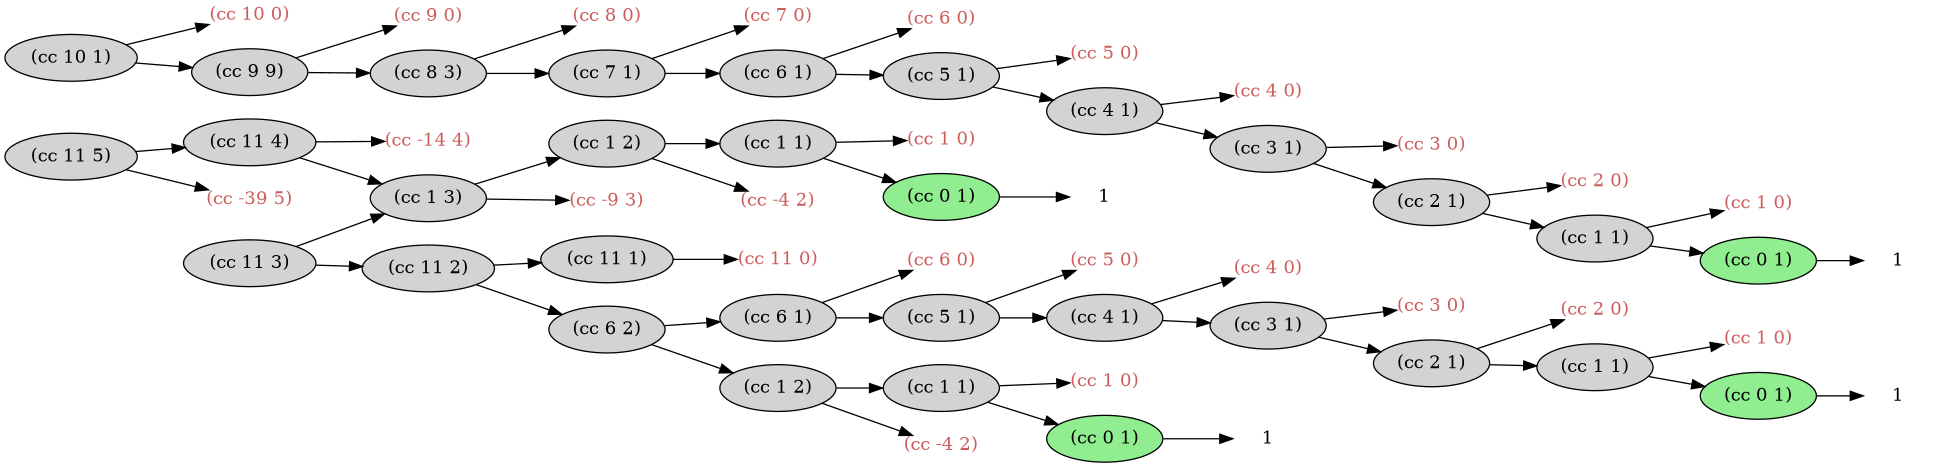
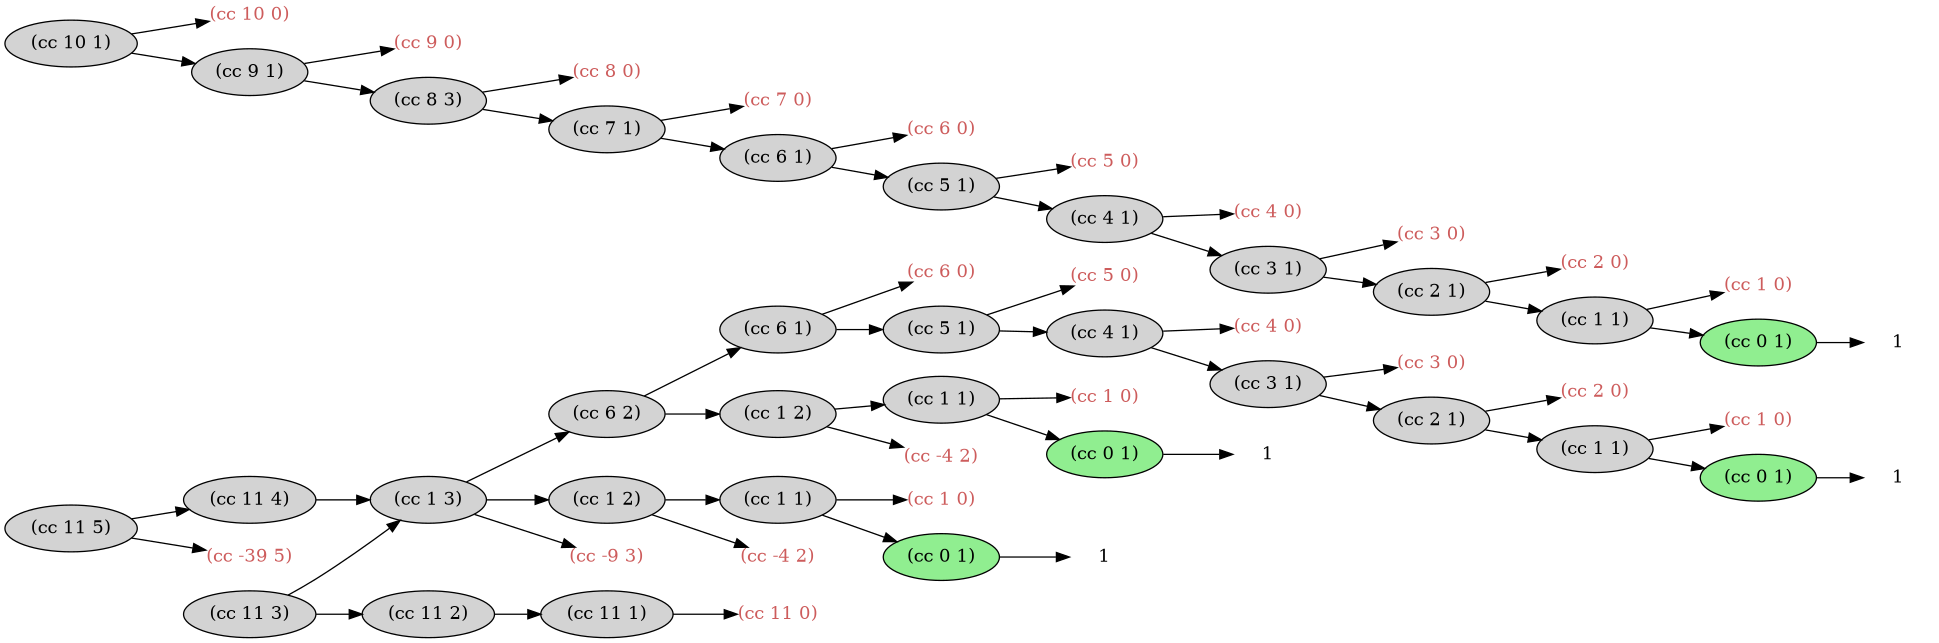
  digraph {
    rankdir=LR
    node [style=filled]
    n1 [label="(cc 11 5)"]
    n2 [label="(cc 11 4)"]
    n3 [fontcolor=indianred label="(cc -39 5)" shape=plain style=solid]
-   n4 [fontcolor=indianred label="(cc -14 4)" shape=plain style=solid]
    n5 [label="(cc 1 3)"]
    n6 [label="(cc 11 3)"]
    n7 [label="(cc 11 2)"]
    n8 [label="(cc 11 1)"]
    n9 [label="(cc 6 2)"]
    n10 [label="(cc 1 2)"]
    n11 [fontcolor=indianred label="(cc -9 3)" shape=plain style=solid]
    n12 [fontcolor=indianred label="(cc 11 0)" shape=plain style=solid]
    n13 [label="(cc 6 1)"]
    n14 [label="(cc 1 2)"]
    n15 [label="(cc 1 1)"]
    n16 [fontcolor=indianred label="(cc -4 2)" shape=plain style=solid]
    n17 [label="(cc 10 1)"]
    n18 [fontcolor=indianred label="(cc 10 0)" shape=plain style=solid]
-   n19 [label="(cc 9 9)"]
+   n19 [label="(cc 9 1)"]
    n20 [fontcolor=indianred label="(cc 6 0)" shape=plain style=solid]
    n21 [label="(cc 5 1)"]
    n22 [label="(cc 1 1)"]
    n23 [fontcolor=indianred label="(cc -4 2)" shape=plain style=solid]
    n24 [fontcolor=indianred label="(cc 9 0)" shape=plain style=solid]
    n25 [label="(cc 8 3)"]
    n26 [fontcolor=indianred label="(cc 8 0)" shape=plain style=solid]
    n27 [label="(cc 7 1)"]
    n28 [fontcolor=indianred label="(cc 7 0)" shape=plain style=solid]
    n29 [label="(cc 6 1)"]
    n30 [fontcolor=indianred label="(cc 6 0)" shape=plain style=solid]
    n31 [label="(cc 5 1)"]
    n32 [fontcolor=indianred label="(cc 5 0)" shape=plain style=solid]
    n33 [label="(cc 4 1)"]
    n34 [fontcolor=indianred label="(cc 4 0)" shape=plain style=solid]
    n35 [label="(cc 3 1)"]
    n36 [fontcolor=indianred label="(cc 3 0)" shape=plain style=solid]
    n37 [label="(cc 2 1)"]
    n38 [fontcolor=indianred label="(cc 2 0)" shape=plain style=solid]
    n39 [label="(cc 1 1)"]
    n40 [fontcolor=indianred label="(cc 1 0)" shape=plain style=solid]
    n41 [fillcolor=lightgreen label="(cc 0 1)"]
    n42 [label=1 shape=plaintext style=""]
    n43 [fontcolor=indianred label="(cc 5 0)" shape=plain style=solid]
    n44 [label="(cc 4 1)"]
    n45 [fontcolor=indianred label="(cc 1 0)" shape=plain style=solid]
    n46 [fillcolor=lightgreen label="(cc 0 1)"]
    n47 [fontcolor=indianred label="(cc 4 0)" shape=plain style=solid]
    n48 [label="(cc 3 1)"]
    n49 [fontcolor=indianred label="(cc 3 0)" shape=plain style=solid]
    n50 [label="(cc 2 1)"]
    n51 [fontcolor=indianred label="(cc 2 0)" shape=plain style=solid]
    n52 [label="(cc 1 1)"]
    n53 [fontcolor=indianred label="(cc 1 0)" shape=plain style=solid]
    n54 [fillcolor=lightgreen label="(cc 0 1)"]
    n55 [label=1 shape=plaintext style=""]
    n56 [label=1 shape=plaintext style=""]
    n57 [fontcolor=indianred label="(cc 1 0)" shape=plain style=solid]
    n58 [fillcolor=lightgreen label="(cc 0 1)"]
    n59 [label=1 shape=plaintext style=""]
    n1 -> n2
    n1 -> n3
-   n2 -> n4
    n2 -> n5
    n5 -> n10
    n5 -> n11
    n6 -> n5
    n6 -> n7
    n7 -> n8
-   n7 -> n9
+   n5 -> n9
    n8 -> n12
    n9 -> n13
    n9 -> n14
    n10 -> n15
    n10 -> n16
    n13 -> n20
    n13 -> n21
    n14 -> n22
    n14 -> n23
    n15 -> n57
    n15 -> n58
    n17 -> n18
    n17 -> n19
    n19 -> n24
    n19 -> n25
    n21 -> n43
    n21 -> n44
    n22 -> n45
    n22 -> n46
    n25 -> n26
    n25 -> n27
    n27 -> n28
    n27 -> n29
    n29 -> n30
    n29 -> n31
    n31 -> n32
    n31 -> n33
    n33 -> n34
    n33 -> n35
    n35 -> n36
    n35 -> n37
    n37 -> n38
    n37 -> n39
    n39 -> n40
    n39 -> n41
    n41 -> n42
    n44 -> n47
    n44 -> n48
    n46 -> n56
    n48 -> n49
    n48 -> n50
    n50 -> n51
    n50 -> n52
    n52 -> n53
    n52 -> n54
    n54 -> n55
    n58 -> n59
  }
